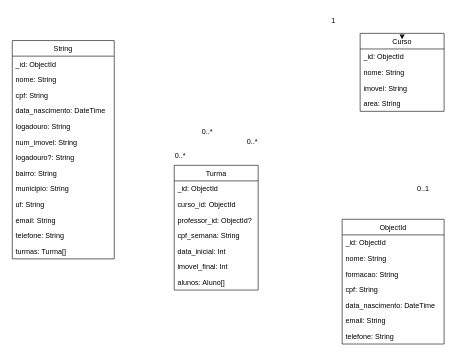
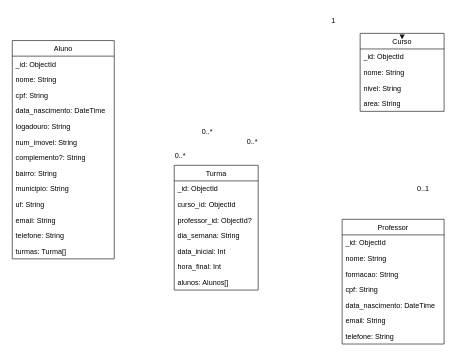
  <mxCell id="0" />
  <mxCell id="1" parent="0" />
- <mxCell id="2" value="String" style="swimlane;fontStyle=0;childLayout=stackLayout;horizontal=1;startSize=26;fillColor=none;horizontalStack=0;resizeParent=1;resizeParentMax=0;resizeLast=0;collapsible=1;marginBottom=0;" parent="1" vertex="1"><mxGeometry x="20" y="67" width="170" height="364" as="geometry" /></mxCell>
+ <mxCell id="2" value="Aluno" style="swimlane;fontStyle=0;childLayout=stackLayout;horizontal=1;startSize=26;fillColor=none;horizontalStack=0;resizeParent=1;resizeParentMax=0;resizeLast=0;collapsible=1;marginBottom=0;" parent="1" vertex="1"><mxGeometry x="20" y="67" width="170" height="364" as="geometry" /></mxCell>
  <mxCell id="3" value="_id: ObjectId" style="text;strokeColor=none;fillColor=none;align=left;verticalAlign=top;spacingLeft=4;spacingRight=4;overflow=hidden;rotatable=0;points=[[0,0.5],[1,0.5]];portConstraint=eastwest;" parent="2" vertex="1"><mxGeometry y="26" width="170" height="26" as="geometry" /></mxCell>
  <mxCell id="4" value="nome: String" style="text;strokeColor=none;fillColor=none;align=left;verticalAlign=top;spacingLeft=4;spacingRight=4;overflow=hidden;rotatable=0;points=[[0,0.5],[1,0.5]];portConstraint=eastwest;" parent="2" vertex="1"><mxGeometry y="52" width="170" height="26" as="geometry" /></mxCell>
  <mxCell id="5" value="cpf: String" style="text;strokeColor=none;fillColor=none;align=left;verticalAlign=top;spacingLeft=4;spacingRight=4;overflow=hidden;rotatable=0;points=[[0,0.5],[1,0.5]];portConstraint=eastwest;" parent="2" vertex="1"><mxGeometry y="78" width="170" height="26" as="geometry" /></mxCell>
  <mxCell id="6" value="data_nascimento: DateTime" style="text;strokeColor=none;fillColor=none;align=left;verticalAlign=top;spacingLeft=4;spacingRight=4;overflow=hidden;rotatable=0;points=[[0,0.5],[1,0.5]];portConstraint=eastwest;" parent="2" vertex="1"><mxGeometry y="104" width="170" height="26" as="geometry" /></mxCell>
  <mxCell id="7" value="logadouro: String" style="text;strokeColor=none;fillColor=none;align=left;verticalAlign=top;spacingLeft=4;spacingRight=4;overflow=hidden;rotatable=0;points=[[0,0.5],[1,0.5]];portConstraint=eastwest;" parent="2" vertex="1"><mxGeometry y="130" width="170" height="26" as="geometry" /></mxCell>
  <mxCell id="8" value="num_imovel: String" style="text;strokeColor=none;fillColor=none;align=left;verticalAlign=top;spacingLeft=4;spacingRight=4;overflow=hidden;rotatable=0;points=[[0,0.5],[1,0.5]];portConstraint=eastwest;" parent="2" vertex="1"><mxGeometry y="156" width="170" height="26" as="geometry" /></mxCell>
- <mxCell id="9" value="logadouro?: String" style="text;strokeColor=none;fillColor=none;align=left;verticalAlign=top;spacingLeft=4;spacingRight=4;overflow=hidden;rotatable=0;points=[[0,0.5],[1,0.5]];portConstraint=eastwest;" parent="2" vertex="1"><mxGeometry y="182" width="170" height="26" as="geometry" /></mxCell>
+ <mxCell id="9" value="complemento?: String" style="text;strokeColor=none;fillColor=none;align=left;verticalAlign=top;spacingLeft=4;spacingRight=4;overflow=hidden;rotatable=0;points=[[0,0.5],[1,0.5]];portConstraint=eastwest;" parent="2" vertex="1"><mxGeometry y="182" width="170" height="26" as="geometry" /></mxCell>
  <mxCell id="10" value="bairro: String" style="text;strokeColor=none;fillColor=none;align=left;verticalAlign=top;spacingLeft=4;spacingRight=4;overflow=hidden;rotatable=0;points=[[0,0.5],[1,0.5]];portConstraint=eastwest;" parent="2" vertex="1"><mxGeometry y="208" width="170" height="26" as="geometry" /></mxCell>
  <mxCell id="11" value="municipio: String" style="text;strokeColor=none;fillColor=none;align=left;verticalAlign=top;spacingLeft=4;spacingRight=4;overflow=hidden;rotatable=0;points=[[0,0.5],[1,0.5]];portConstraint=eastwest;" parent="2" vertex="1"><mxGeometry y="234" width="170" height="26" as="geometry" /></mxCell>
  <mxCell id="12" value="uf: String" style="text;strokeColor=none;fillColor=none;align=left;verticalAlign=top;spacingLeft=4;spacingRight=4;overflow=hidden;rotatable=0;points=[[0,0.5],[1,0.5]];portConstraint=eastwest;" parent="2" vertex="1"><mxGeometry y="260" width="170" height="26" as="geometry" /></mxCell>
  <mxCell id="13" value="email: String" style="text;strokeColor=none;fillColor=none;align=left;verticalAlign=top;spacingLeft=4;spacingRight=4;overflow=hidden;rotatable=0;points=[[0,0.5],[1,0.5]];portConstraint=eastwest;" parent="2" vertex="1"><mxGeometry y="286" width="170" height="26" as="geometry" /></mxCell>
  <mxCell id="14" value="telefone: String" style="text;strokeColor=none;fillColor=none;align=left;verticalAlign=top;spacingLeft=4;spacingRight=4;overflow=hidden;rotatable=0;points=[[0,0.5],[1,0.5]];portConstraint=eastwest;" parent="2" vertex="1"><mxGeometry y="312" width="170" height="26" as="geometry" /></mxCell>
  <mxCell id="15" value="turmas: Turma[]" style="text;strokeColor=none;fillColor=none;align=left;verticalAlign=top;spacingLeft=4;spacingRight=4;overflow=hidden;rotatable=0;points=[[0,0.5],[1,0.5]];portConstraint=eastwest;" vertex="1" parent="2"><mxGeometry y="338" width="170" height="26" as="geometry" /></mxCell>
  <mxCell id="16" style="edgeStyle=none;html=1;exitX=0.5;exitY=0;exitDx=0;exitDy=0;" parent="1" source="17" edge="1"><mxGeometry relative="1" as="geometry"><mxPoint x="670" y="65" as="targetPoint" /></mxGeometry></mxCell>
  <mxCell id="17" value="Curso" style="swimlane;fontStyle=0;childLayout=stackLayout;horizontal=1;startSize=26;fillColor=none;horizontalStack=0;resizeParent=1;resizeParentMax=0;resizeLast=0;collapsible=1;marginBottom=0;" parent="1" vertex="1"><mxGeometry x="600" y="55" width="140" height="130" as="geometry" /></mxCell>
  <mxCell id="18" value="_id: ObjectId" style="text;strokeColor=none;fillColor=none;align=left;verticalAlign=top;spacingLeft=4;spacingRight=4;overflow=hidden;rotatable=0;points=[[0,0.5],[1,0.5]];portConstraint=eastwest;" parent="17" vertex="1"><mxGeometry y="26" width="140" height="26" as="geometry" /></mxCell>
  <mxCell id="19" value="nome: String" style="text;strokeColor=none;fillColor=none;align=left;verticalAlign=top;spacingLeft=4;spacingRight=4;overflow=hidden;rotatable=0;points=[[0,0.5],[1,0.5]];portConstraint=eastwest;" parent="17" vertex="1"><mxGeometry y="52" width="140" height="26" as="geometry" /></mxCell>
- <mxCell id="20" value="imovel: String" style="text;strokeColor=none;fillColor=none;align=left;verticalAlign=top;spacingLeft=4;spacingRight=4;overflow=hidden;rotatable=0;points=[[0,0.5],[1,0.5]];portConstraint=eastwest;" parent="17" vertex="1"><mxGeometry y="78" width="140" height="26" as="geometry" /></mxCell>
+ <mxCell id="20" value="nivel: String" style="text;strokeColor=none;fillColor=none;align=left;verticalAlign=top;spacingLeft=4;spacingRight=4;overflow=hidden;rotatable=0;points=[[0,0.5],[1,0.5]];portConstraint=eastwest;" parent="17" vertex="1"><mxGeometry y="78" width="140" height="26" as="geometry" /></mxCell>
  <mxCell id="21" value="area: String" style="text;strokeColor=none;fillColor=none;align=left;verticalAlign=top;spacingLeft=4;spacingRight=4;overflow=hidden;rotatable=0;points=[[0,0.5],[1,0.5]];portConstraint=eastwest;" parent="17" vertex="1"><mxGeometry y="104" width="140" height="26" as="geometry" /></mxCell>
  <mxCell id="22" value="Turma" style="swimlane;fontStyle=0;childLayout=stackLayout;horizontal=1;startSize=26;fillColor=none;horizontalStack=0;resizeParent=1;resizeParentMax=0;resizeLast=0;collapsible=1;marginBottom=0;" parent="1" vertex="1"><mxGeometry x="290" y="275" width="140" height="208" as="geometry" /></mxCell>
  <mxCell id="23" value="_id: ObjectId" style="text;strokeColor=none;fillColor=none;align=left;verticalAlign=top;spacingLeft=4;spacingRight=4;overflow=hidden;rotatable=0;points=[[0,0.5],[1,0.5]];portConstraint=eastwest;" parent="22" vertex="1"><mxGeometry y="26" width="140" height="26" as="geometry" /></mxCell>
  <mxCell id="24" value="curso_id: ObjectId" style="text;strokeColor=none;fillColor=none;align=left;verticalAlign=top;spacingLeft=4;spacingRight=4;overflow=hidden;rotatable=0;points=[[0,0.5],[1,0.5]];portConstraint=eastwest;" vertex="1" parent="22"><mxGeometry y="52" width="140" height="26" as="geometry" /></mxCell>
  <mxCell id="25" value="professor_id: ObjectId?" style="text;strokeColor=none;fillColor=none;align=left;verticalAlign=top;spacingLeft=4;spacingRight=4;overflow=hidden;rotatable=0;points=[[0,0.5],[1,0.5]];portConstraint=eastwest;" vertex="1" parent="22"><mxGeometry y="78" width="140" height="26" as="geometry" /></mxCell>
- <mxCell id="26" value="cpf_semana: String" style="text;strokeColor=none;fillColor=none;align=left;verticalAlign=top;spacingLeft=4;spacingRight=4;overflow=hidden;rotatable=0;points=[[0,0.5],[1,0.5]];portConstraint=eastwest;" parent="22" vertex="1"><mxGeometry y="104" width="140" height="26" as="geometry" /></mxCell>
+ <mxCell id="26" value="dia_semana: String" style="text;strokeColor=none;fillColor=none;align=left;verticalAlign=top;spacingLeft=4;spacingRight=4;overflow=hidden;rotatable=0;points=[[0,0.5],[1,0.5]];portConstraint=eastwest;" parent="22" vertex="1"><mxGeometry y="104" width="140" height="26" as="geometry" /></mxCell>
  <mxCell id="27" value="data_inicial: Int" style="text;strokeColor=none;fillColor=none;align=left;verticalAlign=top;spacingLeft=4;spacingRight=4;overflow=hidden;rotatable=0;points=[[0,0.5],[1,0.5]];portConstraint=eastwest;" parent="22" vertex="1"><mxGeometry y="130" width="140" height="26" as="geometry" /></mxCell>
- <mxCell id="28" value="imovel_final: Int" style="text;strokeColor=none;fillColor=none;align=left;verticalAlign=top;spacingLeft=4;spacingRight=4;overflow=hidden;rotatable=0;points=[[0,0.5],[1,0.5]];portConstraint=eastwest;" parent="22" vertex="1"><mxGeometry y="156" width="140" height="26" as="geometry" /></mxCell>
- <mxCell id="29" value="alunos: Aluno[]" style="text;strokeColor=none;fillColor=none;align=left;verticalAlign=top;spacingLeft=4;spacingRight=4;overflow=hidden;rotatable=0;points=[[0,0.5],[1,0.5]];portConstraint=eastwest;" vertex="1" parent="22"><mxGeometry y="182" width="140" height="26" as="geometry" /></mxCell>
- <mxCell id="30" value="ObjectId" style="swimlane;fontStyle=0;childLayout=stackLayout;horizontal=1;startSize=26;fillColor=none;horizontalStack=0;resizeParent=1;resizeParentMax=0;resizeLast=0;collapsible=1;marginBottom=0;" parent="1" vertex="1"><mxGeometry x="570" y="365" width="170" height="208" as="geometry" /></mxCell>
+ <mxCell id="28" value="hora_final: Int" style="text;strokeColor=none;fillColor=none;align=left;verticalAlign=top;spacingLeft=4;spacingRight=4;overflow=hidden;rotatable=0;points=[[0,0.5],[1,0.5]];portConstraint=eastwest;" parent="22" vertex="1"><mxGeometry y="156" width="140" height="26" as="geometry" /></mxCell>
+ <mxCell id="29" value="alunos: Alunos[]" style="text;strokeColor=none;fillColor=none;align=left;verticalAlign=top;spacingLeft=4;spacingRight=4;overflow=hidden;rotatable=0;points=[[0,0.5],[1,0.5]];portConstraint=eastwest;" vertex="1" parent="22"><mxGeometry y="182" width="140" height="26" as="geometry" /></mxCell>
+ <mxCell id="30" value="Professor" style="swimlane;fontStyle=0;childLayout=stackLayout;horizontal=1;startSize=26;fillColor=none;horizontalStack=0;resizeParent=1;resizeParentMax=0;resizeLast=0;collapsible=1;marginBottom=0;" parent="1" vertex="1"><mxGeometry x="570" y="365" width="170" height="208" as="geometry" /></mxCell>
  <mxCell id="31" value="_id: ObjectId" style="text;strokeColor=none;fillColor=none;align=left;verticalAlign=top;spacingLeft=4;spacingRight=4;overflow=hidden;rotatable=0;points=[[0,0.5],[1,0.5]];portConstraint=eastwest;" parent="30" vertex="1"><mxGeometry y="26" width="170" height="26" as="geometry" /></mxCell>
  <mxCell id="32" value="nome: String" style="text;strokeColor=none;fillColor=none;align=left;verticalAlign=top;spacingLeft=4;spacingRight=4;overflow=hidden;rotatable=0;points=[[0,0.5],[1,0.5]];portConstraint=eastwest;" parent="30" vertex="1"><mxGeometry y="52" width="170" height="26" as="geometry" /></mxCell>
  <mxCell id="33" value="formacao: String" style="text;strokeColor=none;fillColor=none;align=left;verticalAlign=top;spacingLeft=4;spacingRight=4;overflow=hidden;rotatable=0;points=[[0,0.5],[1,0.5]];portConstraint=eastwest;" parent="30" vertex="1"><mxGeometry y="78" width="170" height="26" as="geometry" /></mxCell>
  <mxCell id="34" value="cpf: String" style="text;strokeColor=none;fillColor=none;align=left;verticalAlign=top;spacingLeft=4;spacingRight=4;overflow=hidden;rotatable=0;points=[[0,0.5],[1,0.5]];portConstraint=eastwest;" parent="30" vertex="1"><mxGeometry y="104" width="170" height="26" as="geometry" /></mxCell>
  <mxCell id="35" value="data_nascimento: DateTime" style="text;strokeColor=none;fillColor=none;align=left;verticalAlign=top;spacingLeft=4;spacingRight=4;overflow=hidden;rotatable=0;points=[[0,0.5],[1,0.5]];portConstraint=eastwest;" parent="30" vertex="1"><mxGeometry y="130" width="170" height="26" as="geometry" /></mxCell>
  <mxCell id="36" value="email: String" style="text;strokeColor=none;fillColor=none;align=left;verticalAlign=top;spacingLeft=4;spacingRight=4;overflow=hidden;rotatable=0;points=[[0,0.5],[1,0.5]];portConstraint=eastwest;" parent="30" vertex="1"><mxGeometry y="156" width="170" height="26" as="geometry" /></mxCell>
  <mxCell id="37" value="telefone: String" style="text;strokeColor=none;fillColor=none;align=left;verticalAlign=top;spacingLeft=4;spacingRight=4;overflow=hidden;rotatable=0;points=[[0,0.5],[1,0.5]];portConstraint=eastwest;" parent="30" vertex="1"><mxGeometry y="182" width="170" height="26" as="geometry" /></mxCell>
  <mxCell id="38" value="0..*" style="text;html=1;align=center;verticalAlign=middle;resizable=0;points=[];autosize=1;strokeColor=none;fillColor=none;" parent="1" vertex="1"><mxGeometry x="325" y="205" width="40" height="30" as="geometry" /></mxCell>
  <mxCell id="39" value="0..*" style="text;html=1;align=center;verticalAlign=middle;resizable=0;points=[];autosize=1;strokeColor=none;fillColor=none;" parent="1" vertex="1"><mxGeometry x="280" y="245" width="40" height="30" as="geometry" /></mxCell>
  <mxCell id="40" value="0..1" style="text;html=1;align=center;verticalAlign=middle;resizable=0;points=[];autosize=1;strokeColor=none;fillColor=none;" vertex="1" parent="1"><mxGeometry x="685" y="300" width="40" height="30" as="geometry" /></mxCell>
  <mxCell id="41" value="0..*" style="text;html=1;align=center;verticalAlign=middle;resizable=0;points=[];autosize=1;strokeColor=none;fillColor=none;" vertex="1" parent="1"><mxGeometry x="400" y="221" width="40" height="30" as="geometry" /></mxCell>
  <mxCell id="42" value="1" style="text;html=1;align=center;verticalAlign=middle;resizable=0;points=[];autosize=1;strokeColor=none;fillColor=none;" vertex="1" parent="1"><mxGeometry x="540" y="20" width="30" height="30" as="geometry" /></mxCell>
